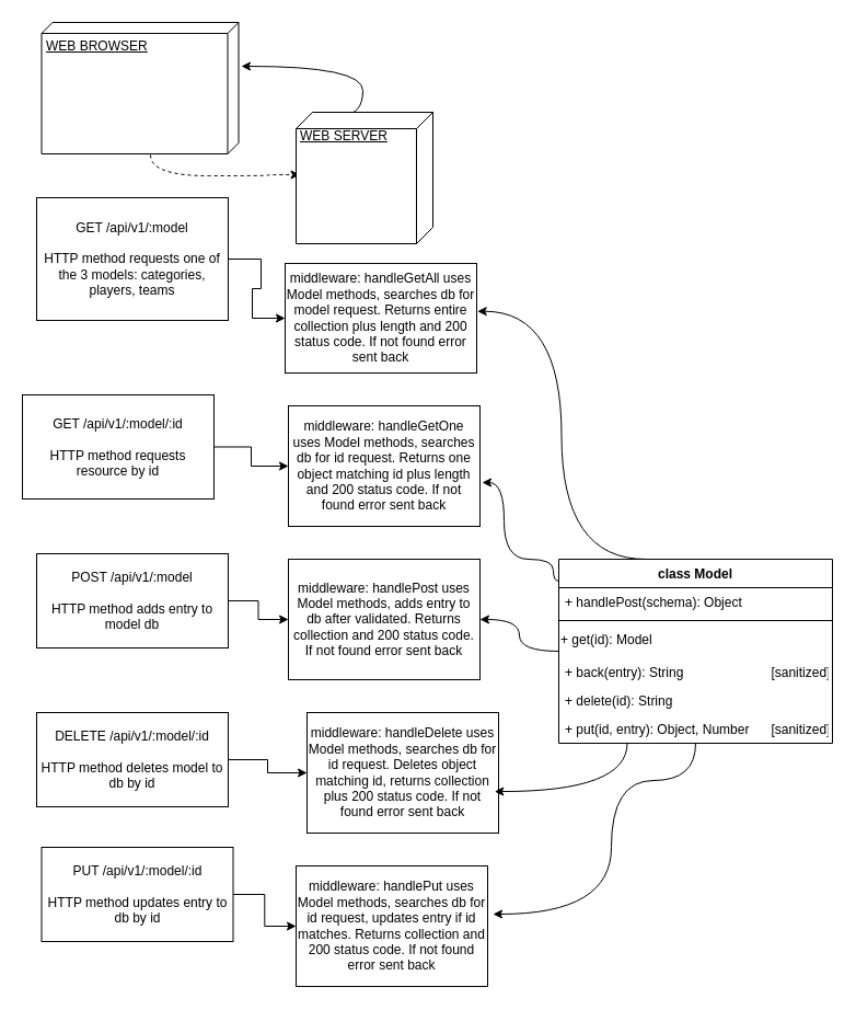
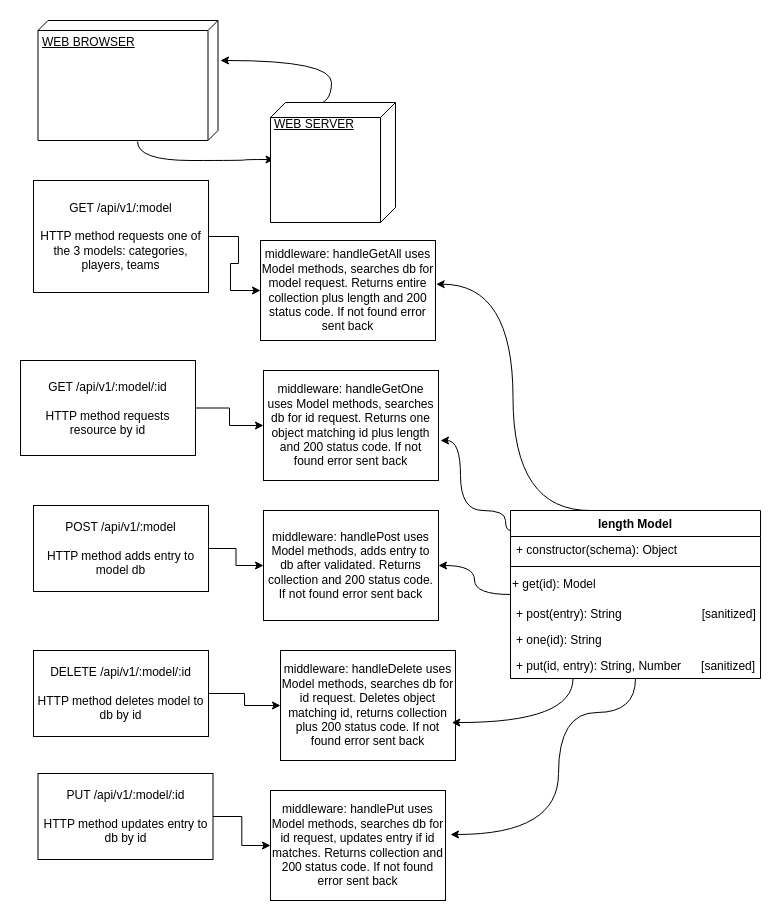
  <mxCell id="0" />
  <mxCell id="1" parent="0" />
  <mxCell id="2" value="" parent="1" source="3" style="rounded=0;orthogonalLoop=1;jettySize=auto;html=1;strokeColor=#000000;edgeStyle=entityRelationEdgeStyle;" target="4" edge="1"><mxGeometry as="geometry" relative="1" /></mxCell>
  <mxCell id="3" value="&lt;span&gt;GET /api/v1/:model&lt;br&gt;&lt;/span&gt;&lt;br&gt;HTTP method requests one of the 3 models: categories, players, teams" parent="1" style="html=1;whiteSpace=wrap;" vertex="1"><mxGeometry as="geometry" height="112" width="175" x="33" y="180" /></mxCell>
  <mxCell id="4" value="middleware: handleGetAll uses Model methods, searches db for model request. Returns entire collection plus length and 200 status code. If not found error sent back" parent="1" style="html=1;whiteSpace=wrap;" vertex="1"><mxGeometry as="geometry" height="100" width="175" x="260" y="240" /></mxCell>
  <mxCell id="5" value="" parent="1" source="6" style="edgeStyle=orthogonalEdgeStyle;curved=1;rounded=0;orthogonalLoop=1;jettySize=auto;html=1;" target="20" edge="1"><mxGeometry as="geometry" relative="1" /></mxCell>
- <mxCell id="6" value="class Model&#10;" parent="1" style="swimlane;fontStyle=1;align=center;verticalAlign=top;childLayout=stackLayout;horizontal=1;startSize=26;horizontalStack=0;resizeParent=1;resizeParentMax=0;resizeLast=0;collapsible=1;marginBottom=0;" vertex="1"><mxGeometry as="geometry" height="168" width="250" x="510" y="510" /></mxCell>
- <mxCell id="7" value="+ handlePost(schema): Object" parent="6" style="text;strokeColor=none;fillColor=none;align=left;verticalAlign=top;spacingLeft=4;spacingRight=4;overflow=hidden;rotatable=0;points=[[0,0.5],[1,0.5]];portConstraint=eastwest;" vertex="1"><mxGeometry as="geometry" height="26" width="250" y="26" /></mxCell>
+ <mxCell id="6" value="length Model&#10;" parent="1" style="swimlane;fontStyle=1;align=center;verticalAlign=top;childLayout=stackLayout;horizontal=1;startSize=26;horizontalStack=0;resizeParent=1;resizeParentMax=0;resizeLast=0;collapsible=1;marginBottom=0;" vertex="1"><mxGeometry as="geometry" height="168" width="250" x="510" y="510" /></mxCell>
+ <mxCell id="7" value="+ constructor(schema): Object" parent="6" style="text;strokeColor=none;fillColor=none;align=left;verticalAlign=top;spacingLeft=4;spacingRight=4;overflow=hidden;rotatable=0;points=[[0,0.5],[1,0.5]];portConstraint=eastwest;" vertex="1"><mxGeometry as="geometry" height="26" width="250" y="26" /></mxCell>
  <mxCell id="8" value="" parent="6" style="line;strokeWidth=1;fillColor=none;align=left;verticalAlign=middle;spacingTop=-1;spacingLeft=3;spacingRight=3;rotatable=0;labelPosition=right;points=[];portConstraint=eastwest;" vertex="1"><mxGeometry as="geometry" height="8" width="250" y="52" /></mxCell>
  <mxCell id="9" value="+ get(id): Model" parent="6" style="text;html=1;" vertex="1"><mxGeometry as="geometry" height="30" width="250" y="60" /></mxCell>
- <mxCell id="10" value="+ back(entry): String                        [sanitized]" parent="6" style="text;strokeColor=none;fillColor=none;align=left;verticalAlign=top;spacingLeft=4;spacingRight=4;overflow=hidden;rotatable=0;points=[[0,0.5],[1,0.5]];portConstraint=eastwest;" vertex="1"><mxGeometry as="geometry" height="26" width="250" y="90" /></mxCell>
- <mxCell id="11" value="+ delete(id): String" parent="6" style="text;strokeColor=none;fillColor=none;align=left;verticalAlign=top;spacingLeft=4;spacingRight=4;overflow=hidden;rotatable=0;points=[[0,0.5],[1,0.5]];portConstraint=eastwest;" vertex="1"><mxGeometry as="geometry" height="26" width="250" y="116" /></mxCell>
- <mxCell id="12" value="+ put(id, entry): Object, Number      [sanitized]" parent="6" style="text;strokeColor=none;fillColor=none;align=left;verticalAlign=top;spacingLeft=4;spacingRight=4;overflow=hidden;rotatable=0;points=[[0,0.5],[1,0.5]];portConstraint=eastwest;" vertex="1"><mxGeometry as="geometry" height="26" width="250" y="142" /></mxCell>
- <mxCell id="13" value="" parent="1" source="14" style="rounded=0;orthogonalLoop=1;jettySize=auto;html=1;entryX=0.475;entryY=0.972;entryDx=0;entryDy=0;entryPerimeter=0;exitX=1.008;exitY=0.447;exitDx=0;exitDy=0;exitPerimeter=0;edgeStyle=orthogonalEdgeStyle;curved=1;dashed=1;" target="16" edge="1"><mxGeometry as="geometry" relative="1" /></mxCell>
+ <mxCell id="10" value="+ post(entry): String                        [sanitized]" parent="6" style="text;strokeColor=none;fillColor=none;align=left;verticalAlign=top;spacingLeft=4;spacingRight=4;overflow=hidden;rotatable=0;points=[[0,0.5],[1,0.5]];portConstraint=eastwest;" vertex="1"><mxGeometry as="geometry" height="26" width="250" y="90" /></mxCell>
+ <mxCell id="11" value="+ one(id): String" parent="6" style="text;strokeColor=none;fillColor=none;align=left;verticalAlign=top;spacingLeft=4;spacingRight=4;overflow=hidden;rotatable=0;points=[[0,0.5],[1,0.5]];portConstraint=eastwest;" vertex="1"><mxGeometry as="geometry" height="26" width="250" y="116" /></mxCell>
+ <mxCell id="12" value="+ put(id, entry): String, Number      [sanitized]" parent="6" style="text;strokeColor=none;fillColor=none;align=left;verticalAlign=top;spacingLeft=4;spacingRight=4;overflow=hidden;rotatable=0;points=[[0,0.5],[1,0.5]];portConstraint=eastwest;" vertex="1"><mxGeometry as="geometry" height="26" width="250" y="142" /></mxCell>
+ <mxCell id="13" value="" parent="1" source="14" style="rounded=0;orthogonalLoop=1;jettySize=auto;html=1;entryX=0.475;entryY=0.972;entryDx=0;entryDy=0;entryPerimeter=0;exitX=1.008;exitY=0.447;exitDx=0;exitDy=0;exitPerimeter=0;edgeStyle=orthogonalEdgeStyle;curved=1;" target="16" edge="1"><mxGeometry as="geometry" relative="1" /></mxCell>
  <mxCell id="14" value="WEB BROWSER&lt;br&gt;" parent="1" style="verticalAlign=top;align=left;spacingTop=8;spacingLeft=2;spacingRight=12;shape=cube;size=10;direction=south;fontStyle=4;html=1;" vertex="1"><mxGeometry as="geometry" height="120" width="180" x="37.5" y="20" /></mxCell>
  <mxCell id="15" value="" parent="1" source="16" style="rounded=0;orthogonalLoop=1;jettySize=auto;html=1;exitX=0.019;exitY=0.663;exitDx=0;exitDy=0;exitPerimeter=0;edgeStyle=orthogonalEdgeStyle;curved=1;" edge="1"><mxGeometry as="geometry" relative="1"><mxPoint as="targetPoint" x="220" y="60" /><Array as="points"><mxPoint x="331" y="60" /></Array></mxGeometry></mxCell>
  <mxCell id="16" value="WEB SERVER&lt;br&gt;" parent="1" style="verticalAlign=top;align=left;spacingTop=8;spacingLeft=2;spacingRight=12;shape=cube;size=15;direction=south;fontStyle=4;html=1;" vertex="1"><mxGeometry x="270" y="102" as="geometry" height="120" width="125" /></mxCell>
  <mxCell id="17" value="" parent="1" source="18" style="edgeStyle=orthogonalEdgeStyle;rounded=0;orthogonalLoop=1;jettySize=auto;html=1;" target="19" edge="1"><mxGeometry as="geometry" relative="1" /></mxCell>
  <mxCell id="18" value="&lt;span&gt;GET /api/v1/:model/:id&lt;br&gt;&lt;/span&gt;&lt;br&gt;HTTP method requests resource by id" parent="1" style="html=1;whiteSpace=wrap;" vertex="1"><mxGeometry as="geometry" height="95" width="175" x="20" y="360" /></mxCell>
  <mxCell id="19" value="middleware: handleGetOne uses Model methods, searches db for id request. Returns one object matching id plus length and 200 status code. If not found error sent back" parent="1" style="html=1;whiteSpace=wrap;" vertex="1"><mxGeometry as="geometry" height="110" width="175" x="263" y="370" /></mxCell>
  <mxCell id="20" value="middleware: handlePost uses Model methods, adds entry to db after validated. Returns collection and 200 status code. If not found error sent back" parent="1" style="html=1;whiteSpace=wrap;" vertex="1"><mxGeometry as="geometry" height="110" width="175" x="263" y="510" /></mxCell>
  <mxCell id="21" value="" parent="1" source="22" style="edgeStyle=orthogonalEdgeStyle;rounded=0;orthogonalLoop=1;jettySize=auto;html=1;" target="27" edge="1"><mxGeometry as="geometry" relative="1" /></mxCell>
  <mxCell id="22" value="&lt;span&gt;DELETE /api/v1/:model/:id&lt;/span&gt;&lt;b&gt;&lt;br&gt;&lt;/b&gt;&lt;br&gt;HTTP method deletes model to db by id" parent="1" style="html=1;whiteSpace=wrap;" vertex="1"><mxGeometry as="geometry" height="86" width="175" x="33" y="650" /></mxCell>
  <mxCell id="23" value="" parent="1" source="24" style="edgeStyle=orthogonalEdgeStyle;rounded=0;orthogonalLoop=1;jettySize=auto;html=1;" target="20" edge="1"><mxGeometry as="geometry" relative="1" /></mxCell>
  <mxCell id="24" value="&lt;span&gt;POST /api/v1/:model&lt;/span&gt;&lt;b&gt;&lt;br&gt;&lt;/b&gt;&lt;br&gt;HTTP method adds entry to model db" parent="1" style="html=1;whiteSpace=wrap;" vertex="1"><mxGeometry as="geometry" height="86" width="175" x="33" y="505" /></mxCell>
  <mxCell id="25" value="" parent="1" source="26" style="edgeStyle=orthogonalEdgeStyle;rounded=0;orthogonalLoop=1;jettySize=auto;html=1;" target="28" edge="1"><mxGeometry as="geometry" relative="1" /></mxCell>
  <mxCell id="26" value="&lt;span&gt;PUT /api/v1/:model/:id&lt;/span&gt;&lt;b&gt;&lt;br&gt;&lt;/b&gt;&lt;br&gt;HTTP method updates entry to db by id" parent="1" style="html=1;whiteSpace=wrap;" vertex="1"><mxGeometry as="geometry" height="86" width="175" x="37.5" y="773" /></mxCell>
  <mxCell id="27" value="middleware: handleDelete uses Model methods, searches db for id request. Deletes object matching id, returns collection plus 200 status code. If not found error sent back" parent="1" style="html=1;whiteSpace=wrap;" vertex="1"><mxGeometry as="geometry" height="110" width="175" x="280" y="650" /></mxCell>
  <mxCell id="28" value="middleware: handlePut uses Model methods, searches db for id request, updates entry if id matches. Returns collection and 200 status code. If not found error sent back" parent="1" style="html=1;whiteSpace=wrap;" vertex="1"><mxGeometry as="geometry" height="110" width="175" x="270" y="790" /></mxCell>
  <mxCell id="29" value="" parent="1" style="edgeStyle=orthogonalEdgeStyle;curved=1;rounded=0;orthogonalLoop=1;jettySize=auto;html=1;" edge="1"><mxGeometry as="geometry" relative="1"><mxPoint as="sourcePoint" x="510" y="530" /><mxPoint as="targetPoint" x="440" y="440" /><Array as="points"><mxPoint x="505" y="510" /><mxPoint x="460" y="510" /><mxPoint x="460" y="440" /></Array></mxGeometry></mxCell>
  <mxCell id="30" value="" parent="1" source="6" style="edgeStyle=orthogonalEdgeStyle;curved=1;rounded=0;orthogonalLoop=1;jettySize=auto;html=1;entryX=0.979;entryY=0.655;entryDx=0;entryDy=0;exitX=0.25;exitY=1;exitDx=0;exitDy=0;entryPerimeter=0;" target="27" edge="1"><mxGeometry as="geometry" relative="1"><mxPoint as="sourcePoint" x="610" y="700" /><mxPoint as="targetPoint" x="480" y="745" /><Array as="points"><mxPoint x="573" y="722" /></Array></mxGeometry></mxCell>
  <mxCell id="31" value="" parent="1" source="6" style="edgeStyle=orthogonalEdgeStyle;curved=1;rounded=0;orthogonalLoop=1;jettySize=auto;html=1;exitX=0.5;exitY=1;exitDx=0;exitDy=0;" edge="1"><mxGeometry as="geometry" relative="1"><mxPoint as="sourcePoint" x="668" y="712" /><mxPoint as="targetPoint" x="450" y="834" /><Array as="points"><mxPoint x="635" y="712" /><mxPoint x="558" y="712" /><mxPoint x="558" y="834" /></Array></mxGeometry></mxCell>
  <mxCell id="32" value="" parent="1" style="rounded=0;orthogonalLoop=1;jettySize=auto;html=1;entryX=1.004;entryY=0.437;entryDx=0;entryDy=0;entryPerimeter=0;edgeStyle=orthogonalEdgeStyle;elbow=vertical;curved=1;" target="4" edge="1"><mxGeometry as="geometry" relative="1"><mxPoint as="sourcePoint" x="590" y="510" /><mxPoint as="targetPoint" x="460" y="240" /></mxGeometry></mxCell>
